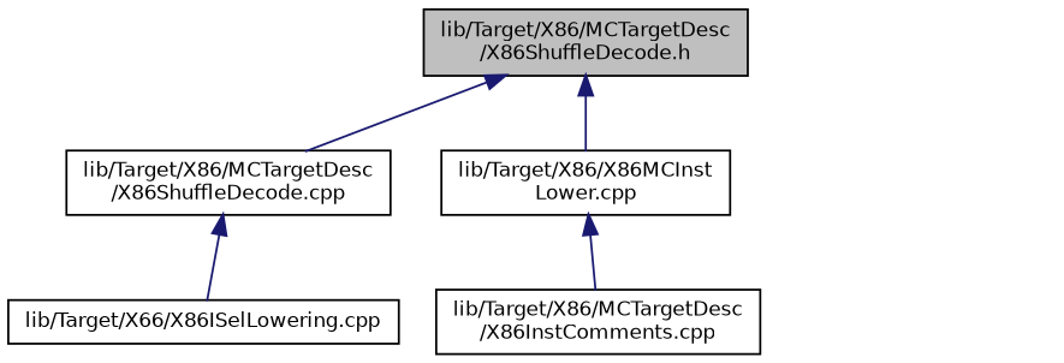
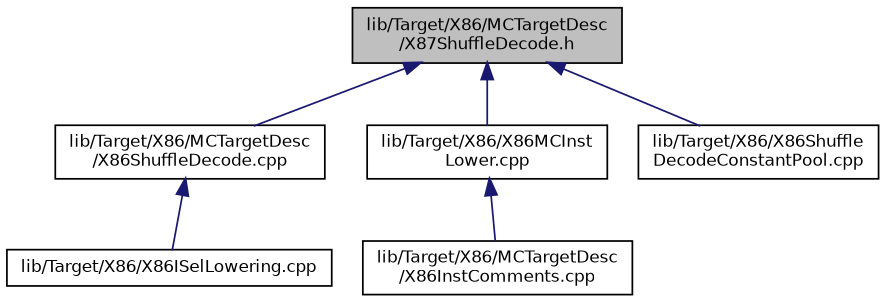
  digraph {
    node [color=black fontname=Helvetica fontsize=10 shape=record]
    edge [color=midnightblue dir=back fontname=Helvetica fontsize=10 labelfontname=Helvetica labelfontsize=10 style=solid]
-   n1 [fillcolor=grey75 fontcolor=black height=0.2 label="lib/Target/X86/MCTargetDesc\l/X86ShuffleDecode.h" style=filled width=0.4]
+   n1 [fillcolor=grey75 fontcolor=black height=0.2 label="lib/Target/X86/MCTargetDesc\l/X87ShuffleDecode.h" style=filled width=0.4]
    n2 [height=0.2 label="lib/Target/X86/MCTargetDesc\l/X86ShuffleDecode.cpp" width=0.4]
    n3 [height=0.2 label="lib/Target/X86/X86MCInst\lLower.cpp" width=0.4]
+   n4 [height=0.2 label="lib/Target/X86/X86Shuffle\lDecodeConstantPool.cpp" width=0.4]
    n5 [height=0.2 label="lib/Target/X86/MCTargetDesc\l/X86InstComments.cpp" width=0.4]
-   n6 [height=0.2 label="lib/Target/X66/X86ISelLowering.cpp" width=0.4]
+   n6 [height=0.2 label="lib/Target/X86/X86ISelLowering.cpp" width=0.4]
    n1 -> n2
    n1 -> n3
+   n1 -> n4
    n2 -> n6
    n3 -> n5
  }
